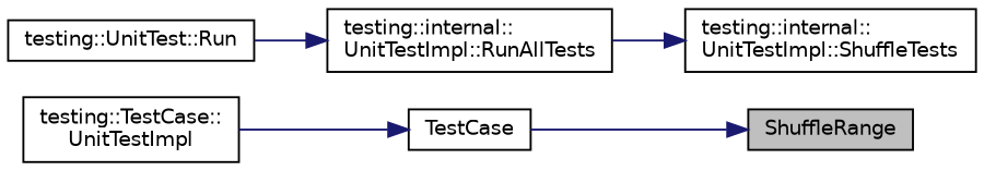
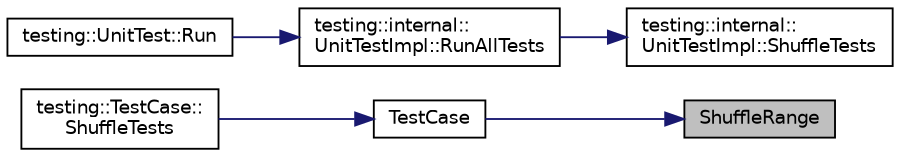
  digraph {
    rankdir=RL
    node [color=black fontname=Helvetica fontsize=10 shape=record]
    edge [color=midnightblue dir=back fontname=Helvetica fontsize=10 labelfontname=Helvetica labelfontsize=10 style=solid]
    n1 [fillcolor=grey75 fontcolor=black height=0.2 label=ShuffleRange style=filled width=0.4]
    n2 [height=0.2 label=TestCase width=0.4]
-   n3 [height=0.2 label="testing::TestCase::\lUnitTestImpl" width=0.4]
+   n3 [height=0.2 label="testing::TestCase::\lShuffleTests" width=0.4]
    n4 [height=0.2 label="testing::internal::\lUnitTestImpl::ShuffleTests" width=0.4]
    n5 [height=0.2 label="testing::internal::\lUnitTestImpl::RunAllTests" width=0.4]
    n6 [height=0.2 label="testing::UnitTest::Run" width=0.4]
    n1 -> n2
    n2 -> n3
    n4 -> n5
    n5 -> n6
  }
